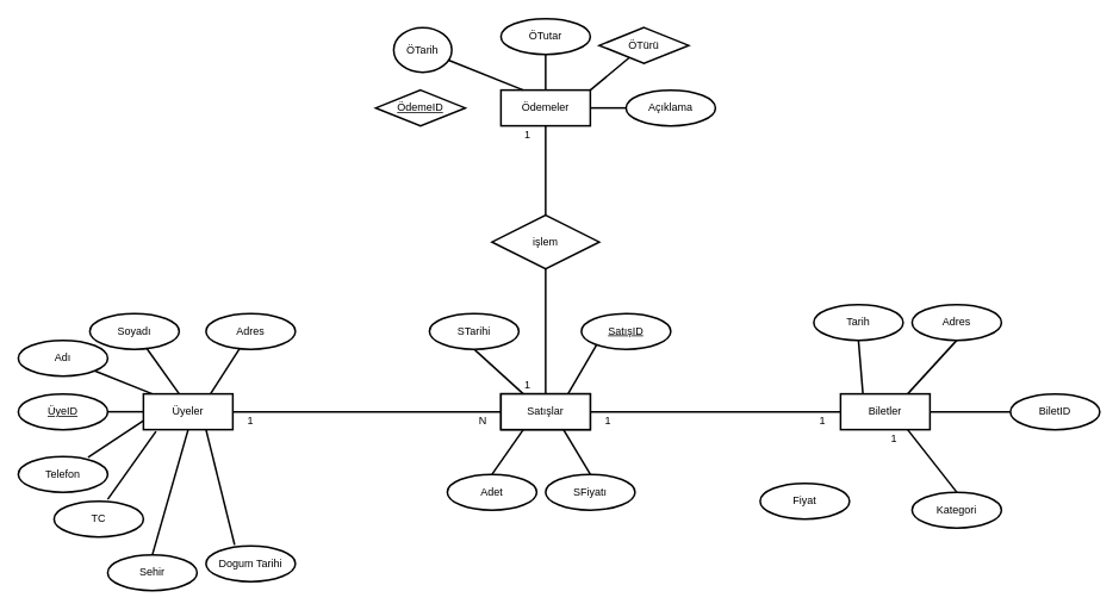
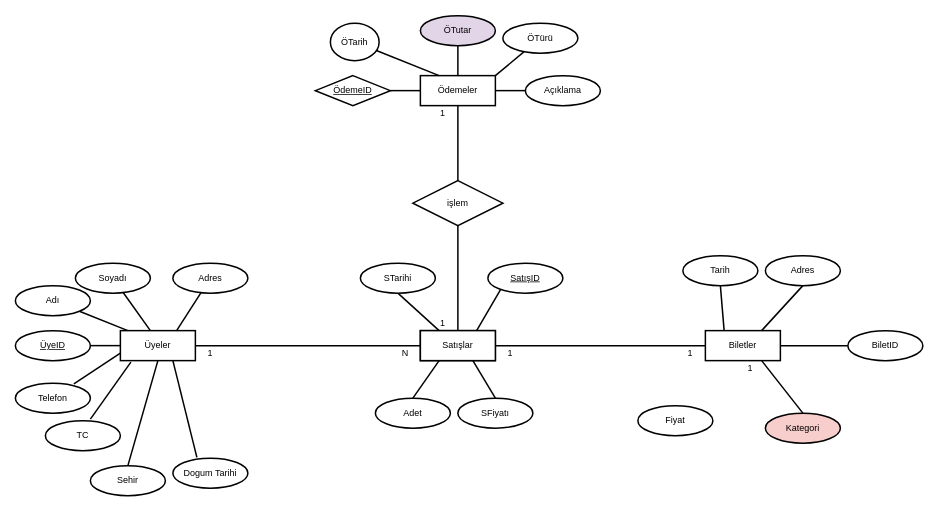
  <mxCell id="0" />
  <mxCell id="1" parent="0" />
  <mxCell id="2" value="" style="endArrow=none;html=1;entryX=0;entryY=0;entryDx=0;entryDy=0;exitX=1;exitY=1;exitDx=0;exitDy=0;strokeWidth=2;" parent="1" source="11" edge="1"><mxGeometry width="50" height="50" relative="1" as="geometry"><mxPoint x="140" y="400" as="sourcePoint" /><mxPoint x="170" y="440" as="targetPoint" /></mxGeometry></mxCell>
  <mxCell id="3" value="" style="endArrow=none;html=1;entryX=0.25;entryY=0;entryDx=0;entryDy=0;strokeWidth=2;" parent="1" source="12" edge="1"><mxGeometry width="50" height="50" relative="1" as="geometry"><mxPoint x="210" y="390" as="sourcePoint" /><mxPoint x="200" y="440" as="targetPoint" /></mxGeometry></mxCell>
  <mxCell id="4" value="Üyeler" style="whiteSpace=wrap;html=1;align=center;strokeWidth=2;" parent="1" vertex="1"><mxGeometry x="160" y="440" width="100" height="40" as="geometry" /></mxCell>
  <mxCell id="5" value="ÜyeID" style="ellipse;whiteSpace=wrap;html=1;align=center;fontStyle=4;strokeWidth=2;" parent="1" vertex="1"><mxGeometry x="20" y="440" width="100" height="40" as="geometry" /></mxCell>
  <mxCell id="6" value="" style="endArrow=none;html=1;rounded=0;exitX=1;exitY=0.5;exitDx=0;exitDy=0;entryX=0;entryY=0.5;entryDx=0;entryDy=0;strokeWidth=2;" parent="1" source="5" target="4" edge="1"><mxGeometry relative="1" as="geometry"><mxPoint x="140" y="470" as="sourcePoint" /><mxPoint x="300" y="470" as="targetPoint" /></mxGeometry></mxCell>
  <mxCell id="7" value="Telefon" style="ellipse;whiteSpace=wrap;html=1;align=center;strokeWidth=2;" parent="1" vertex="1"><mxGeometry x="20" y="510" width="100" height="40" as="geometry" /></mxCell>
  <mxCell id="8" value="" style="endArrow=none;html=1;rounded=0;exitX=0.78;exitY=0.025;exitDx=0;exitDy=0;exitPerimeter=0;entryX=0;entryY=0.75;entryDx=0;entryDy=0;strokeWidth=2;" parent="1" source="7" target="4" edge="1"><mxGeometry relative="1" as="geometry"><mxPoint x="140" y="470" as="sourcePoint" /><mxPoint x="300" y="470" as="targetPoint" /></mxGeometry></mxCell>
  <mxCell id="9" value="TC" style="ellipse;whiteSpace=wrap;html=1;align=center;strokeWidth=2;" parent="1" vertex="1"><mxGeometry x="60" y="560" width="100" height="40" as="geometry" /></mxCell>
  <mxCell id="10" value="" style="endArrow=none;html=1;rounded=0;exitX=0.14;exitY=1.05;exitDx=0;exitDy=0;exitPerimeter=0;entryX=0.6;entryY=-0.05;entryDx=0;entryDy=0;entryPerimeter=0;strokeWidth=2;" parent="1" source="4" target="9" edge="1"><mxGeometry relative="1" as="geometry"><mxPoint x="140" y="470" as="sourcePoint" /><mxPoint x="300" y="470" as="targetPoint" /></mxGeometry></mxCell>
  <mxCell id="11" value="Adı" style="ellipse;whiteSpace=wrap;html=1;align=center;strokeWidth=2;" parent="1" vertex="1"><mxGeometry x="20" y="380" width="100" height="40" as="geometry" /></mxCell>
  <mxCell id="12" value="Soyadı" style="ellipse;whiteSpace=wrap;html=1;align=center;strokeWidth=2;" parent="1" vertex="1"><mxGeometry x="100" y="350" width="100" height="40" as="geometry" /></mxCell>
  <mxCell id="13" value="Sehir" style="ellipse;whiteSpace=wrap;html=1;align=center;strokeWidth=2;" parent="1" vertex="1"><mxGeometry x="120" y="620" width="100" height="40" as="geometry" /></mxCell>
  <mxCell id="14" value="" style="endArrow=none;html=1;rounded=0;exitX=0.5;exitY=1;exitDx=0;exitDy=0;strokeWidth=2;entryX=0.5;entryY=0;entryDx=0;entryDy=0;" parent="1" source="4" target="13" edge="1"><mxGeometry relative="1" as="geometry"><mxPoint x="140" y="470" as="sourcePoint" /><mxPoint x="210" y="630" as="targetPoint" /></mxGeometry></mxCell>
  <mxCell id="15" value="Dogum Tarihi" style="ellipse;whiteSpace=wrap;html=1;align=center;strokeWidth=2;" parent="1" vertex="1"><mxGeometry x="230" y="610" width="100" height="40" as="geometry" /></mxCell>
  <mxCell id="16" value="" style="endArrow=none;html=1;rounded=0;strokeWidth=2;entryX=0.32;entryY=-0.025;entryDx=0;entryDy=0;entryPerimeter=0;" parent="1" target="15" edge="1"><mxGeometry relative="1" as="geometry"><mxPoint x="230" y="480" as="sourcePoint" /><mxPoint x="290" y="590" as="targetPoint" /></mxGeometry></mxCell>
  <mxCell id="17" value="Adres" style="ellipse;whiteSpace=wrap;html=1;align=center;strokeWidth=2;" parent="1" vertex="1"><mxGeometry x="230" y="350" width="100" height="40" as="geometry" /></mxCell>
  <mxCell id="18" value="" style="endArrow=none;html=1;rounded=0;exitX=0.75;exitY=0;exitDx=0;exitDy=0;strokeWidth=2;" parent="1" source="4" edge="1" target="17"><mxGeometry relative="1" as="geometry"><mxPoint x="140" y="470" as="sourcePoint" /><mxPoint x="300" y="550" as="targetPoint" /></mxGeometry></mxCell>
  <mxCell id="19" value="" style="endArrow=none;html=1;rounded=0;exitX=1;exitY=0.5;exitDx=0;exitDy=0;strokeWidth=2;" parent="1" source="4" target="20" edge="1"><mxGeometry relative="1" as="geometry"><mxPoint x="140" y="570" as="sourcePoint" /><mxPoint x="440" y="460" as="targetPoint" /></mxGeometry></mxCell>
  <mxCell id="20" value="Satın alma" style="whiteSpace=wrap;html=1;align=center;strokeWidth=2;" parent="1" vertex="1"><mxGeometry x="560" y="440" width="100" height="40" as="geometry" /></mxCell>
  <mxCell id="21" value="" style="endArrow=none;html=1;rounded=0;exitX=1;exitY=0.5;exitDx=0;exitDy=0;entryX=0;entryY=0.5;entryDx=0;entryDy=0;strokeWidth=2;" parent="1" source="20" target="31" edge="1"><mxGeometry relative="1" as="geometry"><mxPoint x="470" y="570" as="sourcePoint" /><mxPoint x="880" y="460" as="targetPoint" /></mxGeometry></mxCell>
  <mxCell id="22" value="Satışlar" style="whiteSpace=wrap;html=1;align=center;strokeWidth=2;" parent="1" vertex="1"><mxGeometry x="560" y="440" width="100" height="40" as="geometry" /></mxCell>
  <mxCell id="23" value="" style="endArrow=none;html=1;strokeWidth=2;exitX=0.25;exitY=0;exitDx=0;exitDy=0;entryX=0.5;entryY=1;entryDx=0;entryDy=0;" parent="1" source="22" target="24" edge="1"><mxGeometry width="50" height="50" relative="1" as="geometry"><mxPoint x="510" y="430" as="sourcePoint" /><mxPoint x="610" y="380" as="targetPoint" /></mxGeometry></mxCell>
  <mxCell id="24" value="STarihi" style="ellipse;whiteSpace=wrap;html=1;align=center;strokeWidth=2;" parent="1" vertex="1"><mxGeometry x="480" y="350" width="100" height="40" as="geometry" /></mxCell>
  <mxCell id="25" value="SFiyatı" style="ellipse;whiteSpace=wrap;html=1;align=center;strokeWidth=2;" parent="1" vertex="1"><mxGeometry x="610" y="530" width="100" height="40" as="geometry" /></mxCell>
  <mxCell id="26" value="Adet" style="ellipse;whiteSpace=wrap;html=1;align=center;strokeWidth=2;" parent="1" vertex="1"><mxGeometry x="500" y="530" width="100" height="40" as="geometry" /></mxCell>
  <mxCell id="27" value="" style="endArrow=none;html=1;strokeWidth=2;exitX=0.5;exitY=0;exitDx=0;exitDy=0;entryX=0.25;entryY=1;entryDx=0;entryDy=0;" parent="1" target="22" edge="1"><mxGeometry width="50" height="50" relative="1" as="geometry"><mxPoint x="550" y="530" as="sourcePoint" /><mxPoint x="560" y="380" as="targetPoint" /></mxGeometry></mxCell>
  <mxCell id="28" value="" style="endArrow=none;html=1;strokeWidth=2;exitX=0.5;exitY=0;exitDx=0;exitDy=0;" parent="1" source="25" edge="1"><mxGeometry width="50" height="50" relative="1" as="geometry"><mxPoint x="510" y="430" as="sourcePoint" /><mxPoint x="630" y="480" as="targetPoint" /></mxGeometry></mxCell>
  <mxCell id="29" value="" style="endArrow=none;html=1;rounded=0;strokeWidth=2;exitX=0.75;exitY=0;exitDx=0;exitDy=0;" parent="1" source="22" edge="1"><mxGeometry relative="1" as="geometry"><mxPoint x="570" y="570" as="sourcePoint" /><mxPoint x="670" y="380" as="targetPoint" /></mxGeometry></mxCell>
  <mxCell id="30" value="SatışID" style="ellipse;whiteSpace=wrap;html=1;align=center;fontStyle=4;strokeWidth=2;" parent="1" vertex="1"><mxGeometry x="650" y="350" width="100" height="40" as="geometry" /></mxCell>
  <mxCell id="31" value="Biletler" style="whiteSpace=wrap;html=1;align=center;strokeWidth=2;" parent="1" vertex="1"><mxGeometry x="940" y="440" width="100" height="40" as="geometry" /></mxCell>
  <mxCell id="32" value="Tarih" style="ellipse;whiteSpace=wrap;html=1;align=center;strokeWidth=2;" parent="1" vertex="1"><mxGeometry x="910" y="340" width="100" height="40" as="geometry" /></mxCell>
  <mxCell id="33" value="" style="endArrow=none;html=1;strokeWidth=2;entryX=0.25;entryY=0;entryDx=0;entryDy=0;exitX=0.5;exitY=1;exitDx=0;exitDy=0;" parent="1" source="32" target="31" edge="1"><mxGeometry width="50" height="50" relative="1" as="geometry"><mxPoint x="440" y="380" as="sourcePoint" /><mxPoint x="490" y="330" as="targetPoint" /></mxGeometry></mxCell>
  <mxCell id="34" value="Adres" style="ellipse;whiteSpace=wrap;html=1;align=center;strokeWidth=2;" parent="1" vertex="1"><mxGeometry x="1020" y="340" width="100" height="40" as="geometry" /></mxCell>
  <mxCell id="35" value="" style="endArrow=none;html=1;strokeWidth=2;entryX=0.5;entryY=1;entryDx=0;entryDy=0;exitX=0.75;exitY=0;exitDx=0;exitDy=0;" parent="1" source="31" target="34" edge="1"><mxGeometry width="50" height="50" relative="1" as="geometry"><mxPoint x="440" y="380" as="sourcePoint" /><mxPoint x="490" y="330" as="targetPoint" /></mxGeometry></mxCell>
  <mxCell id="36" value="Fiyat" style="ellipse;whiteSpace=wrap;html=1;align=center;strokeWidth=2;" parent="1" vertex="1"><mxGeometry x="850" y="540" width="100" height="40" as="geometry" /></mxCell>
- <mxCell id="37" value="Kategori" style="ellipse;whiteSpace=wrap;html=1;align=center;strokeWidth=2;" parent="1" vertex="1"><mxGeometry x="1020" y="550" width="100" height="40" as="geometry" /></mxCell>
+ <mxCell id="37" value="Kategori" style="ellipse;whiteSpace=wrap;html=1;align=center;strokeWidth=2;fillColor=#f8cecc;" parent="1" vertex="1"><mxGeometry x="1020" y="550" width="100" height="40" as="geometry" /></mxCell>
  <mxCell id="38" value="" style="endArrow=none;html=1;strokeWidth=2;entryX=0.75;entryY=1;entryDx=0;entryDy=0;exitX=0.5;exitY=0;exitDx=0;exitDy=0;" parent="1" source="37" target="31" edge="1"><mxGeometry width="50" height="50" relative="1" as="geometry"><mxPoint x="440" y="380" as="sourcePoint" /><mxPoint x="490" y="330" as="targetPoint" /></mxGeometry></mxCell>
  <mxCell id="39" value="" style="endArrow=none;html=1;rounded=0;strokeWidth=2;exitX=1;exitY=0.5;exitDx=0;exitDy=0;entryX=0;entryY=0.5;entryDx=0;entryDy=0;" parent="1" source="31" target="40" edge="1"><mxGeometry relative="1" as="geometry"><mxPoint x="970" y="570" as="sourcePoint" /><mxPoint x="1150" y="420" as="targetPoint" /></mxGeometry></mxCell>
  <mxCell id="40" value="BiletID" style="ellipse;whiteSpace=wrap;html=1;align=center;strokeWidth=2;" parent="1" vertex="1"><mxGeometry x="1130" y="440" width="100" height="40" as="geometry" /></mxCell>
  <mxCell id="41" value="" style="endArrow=none;html=1;rounded=0;strokeWidth=2;exitX=0.5;exitY=0;exitDx=0;exitDy=0;" parent="1" source="22" target="42" edge="1"><mxGeometry relative="1" as="geometry"><mxPoint x="530" y="700" as="sourcePoint" /><mxPoint x="610" y="250" as="targetPoint" /></mxGeometry></mxCell>
  <mxCell id="42" value="işlem" style="shape=rhombus;perimeter=rhombusPerimeter;whiteSpace=wrap;html=1;align=center;strokeWidth=2;" parent="1" vertex="1"><mxGeometry x="550" y="240" width="120" height="60" as="geometry" /></mxCell>
  <mxCell id="43" value="" style="endArrow=none;html=1;rounded=0;strokeWidth=2;exitX=0.5;exitY=0;exitDx=0;exitDy=0;" parent="1" source="42" target="44" edge="1"><mxGeometry relative="1" as="geometry"><mxPoint x="530" y="290" as="sourcePoint" /><mxPoint x="610" y="130" as="targetPoint" /></mxGeometry></mxCell>
  <mxCell id="44" value="Ödemeler" style="whiteSpace=wrap;html=1;align=center;strokeWidth=2;" parent="1" vertex="1"><mxGeometry x="560" y="100" width="100" height="40" as="geometry" /></mxCell>
+ <mxCell id="45" value="" style="endArrow=none;html=1;rounded=0;strokeWidth=2;exitX=0;exitY=0.5;exitDx=0;exitDy=0;" parent="1" source="44" target="46" edge="1"><mxGeometry relative="1" as="geometry"><mxPoint x="530" y="290" as="sourcePoint" /><mxPoint x="490" y="120" as="targetPoint" /></mxGeometry></mxCell>
  <mxCell id="46" value="ÖdemeID" style="rhombus;whiteSpace=wrap;html=1;align=center;fontStyle=4;strokeWidth=2;" parent="1" vertex="1"><mxGeometry x="420" y="100" width="100" height="40" as="geometry" /></mxCell>
  <mxCell id="47" value="" style="endArrow=none;html=1;rounded=0;strokeWidth=2;exitX=0.25;exitY=0;exitDx=0;exitDy=0;" parent="1" source="44" target="48" edge="1"><mxGeometry relative="1" as="geometry"><mxPoint x="530" y="290" as="sourcePoint" /><mxPoint x="520" y="50" as="targetPoint" /></mxGeometry></mxCell>
  <mxCell id="48" value="ÖTarih" style="ellipse;whiteSpace=wrap;html=1;align=center;strokeWidth=2;" parent="1" vertex="1"><mxGeometry x="440" y="30" width="65" height="50" as="geometry" /></mxCell>
  <mxCell id="49" value="" style="endArrow=none;html=1;rounded=0;strokeWidth=2;exitX=0.5;exitY=0;exitDx=0;exitDy=0;" parent="1" source="44" target="50" edge="1"><mxGeometry relative="1" as="geometry"><mxPoint x="530" y="290" as="sourcePoint" /><mxPoint x="610" y="50" as="targetPoint" /></mxGeometry></mxCell>
- <mxCell id="50" value="ÖTutar" style="ellipse;whiteSpace=wrap;html=1;align=center;strokeWidth=2;" parent="1" vertex="1"><mxGeometry x="560" y="20" width="100" height="40" as="geometry" /></mxCell>
+ <mxCell id="50" value="ÖTutar" style="ellipse;whiteSpace=wrap;html=1;align=center;strokeWidth=2;fillColor=#e1d5e7;" parent="1" vertex="1"><mxGeometry x="560" y="20" width="100" height="40" as="geometry" /></mxCell>
  <mxCell id="51" value="" style="endArrow=none;html=1;rounded=0;strokeWidth=2;exitX=1;exitY=0;exitDx=0;exitDy=0;" parent="1" source="44" target="52" edge="1"><mxGeometry relative="1" as="geometry"><mxPoint x="530" y="290" as="sourcePoint" /><mxPoint x="720" y="50" as="targetPoint" /></mxGeometry></mxCell>
- <mxCell id="52" value="ÖTürü" style="rhombus;whiteSpace=wrap;html=1;align=center;strokeWidth=2;" parent="1" vertex="1"><mxGeometry x="670" y="30" width="100" height="40" as="geometry" /></mxCell>
+ <mxCell id="52" value="ÖTürü" style="ellipse;whiteSpace=wrap;html=1;align=center;strokeWidth=2;" parent="1" vertex="1"><mxGeometry x="670" y="30" width="100" height="40" as="geometry" /></mxCell>
  <mxCell id="53" value="" style="endArrow=none;html=1;rounded=0;strokeWidth=2;exitX=1;exitY=0.5;exitDx=0;exitDy=0;" parent="1" source="44" target="54" edge="1"><mxGeometry relative="1" as="geometry"><mxPoint x="530" y="290" as="sourcePoint" /><mxPoint x="730" y="120" as="targetPoint" /></mxGeometry></mxCell>
  <mxCell id="54" value="Açıklama" style="ellipse;whiteSpace=wrap;html=1;align=center;strokeWidth=2;" parent="1" vertex="1"><mxGeometry x="700" y="100" width="100" height="40" as="geometry" /></mxCell>
  <mxCell id="55" value="1" style="text;html=1;strokeColor=none;fillColor=none;align=center;verticalAlign=middle;whiteSpace=wrap;rounded=0;strokeWidth=2;" parent="1" vertex="1"><mxGeometry x="260" y="460" width="40" height="20" as="geometry" /></mxCell>
  <mxCell id="56" value="N" style="text;html=1;strokeColor=none;fillColor=none;align=center;verticalAlign=middle;whiteSpace=wrap;rounded=0;strokeWidth=2;" parent="1" vertex="1"><mxGeometry x="520" y="460" width="40" height="20" as="geometry" /></mxCell>
  <mxCell id="57" value="1" style="text;html=1;strokeColor=none;fillColor=none;align=center;verticalAlign=middle;whiteSpace=wrap;rounded=0;strokeWidth=2;" parent="1" vertex="1"><mxGeometry x="900" y="460" width="40" height="20" as="geometry" /></mxCell>
  <mxCell id="58" value="1" style="text;html=1;strokeColor=none;fillColor=none;align=center;verticalAlign=middle;whiteSpace=wrap;rounded=0;strokeWidth=2;" parent="1" vertex="1"><mxGeometry x="980" y="480" width="40" height="20" as="geometry" /></mxCell>
  <mxCell id="59" value="1" style="text;html=1;strokeColor=none;fillColor=none;align=center;verticalAlign=middle;whiteSpace=wrap;rounded=0;strokeWidth=2;" parent="1" vertex="1"><mxGeometry x="660" y="460" width="40" height="20" as="geometry" /></mxCell>
  <mxCell id="60" value="1" style="text;html=1;strokeColor=none;fillColor=none;align=center;verticalAlign=middle;whiteSpace=wrap;rounded=0;strokeWidth=2;" parent="1" vertex="1"><mxGeometry x="570" y="420" width="40" height="20" as="geometry" /></mxCell>
  <mxCell id="61" value="1" style="text;html=1;strokeColor=none;fillColor=none;align=center;verticalAlign=middle;whiteSpace=wrap;rounded=0;strokeWidth=2;" parent="1" vertex="1"><mxGeometry x="570" y="140" width="40" height="20" as="geometry" /></mxCell>
